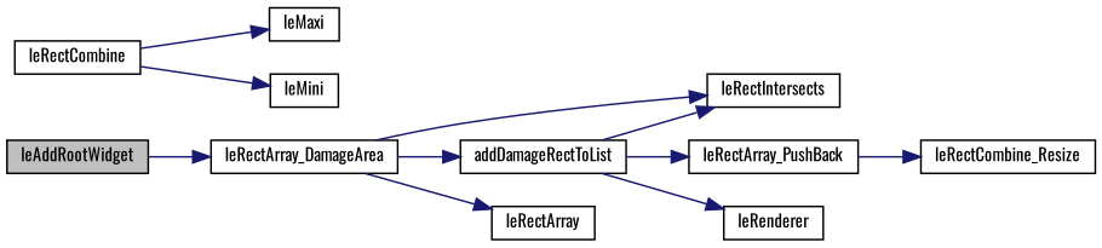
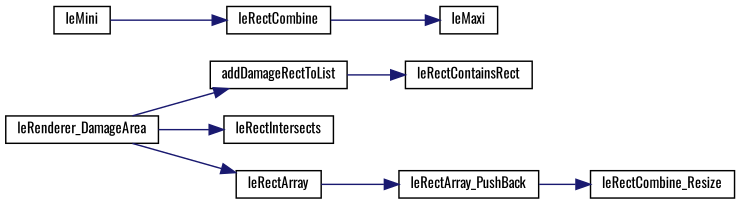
  digraph {
    fontname=Oswald
    rankdir=LR
    node [color=black fillcolor=white fontname=Oswald fontsize=10 shape=record style=filled]
    edge [color=midnightblue fontname=Oswald fontsize=10 labelfontname=Helvetica labelfontsize=10 style=solid]
-   n1 [fillcolor=grey75 fontcolor=black height=0.2 label=leAddRootWidget width=0.4]
-   n2 [height=0.2 label=leRectArray_DamageArea width=0.4]
+   n2 [height=0.2 label=leRenderer_DamageArea width=0.4]
    n3 [height=0.2 label=addDamageRectToList width=0.4]
    n4 [height=0.2 label=leRectIntersects width=0.4]
    n5 [height=0.2 label=leRectArray width=0.4]
    n6 [height=0.2 label=leRectArray_PushBack width=0.4]
-   n7 [height=0.2 label=leRenderer width=0.4]
+   n7 [height=0.2 label=leRectContainsRect width=0.4]
    n8 [height=0.2 label=leRectCombine_Resize width=0.4]
    n9 [height=0.2 label=leRectCombine width=0.4]
    n10 [height=0.2 label=leMaxi width=0.4]
    n11 [height=0.2 label=leMini width=0.4]
-   n1 -> n2
    n2 -> n3
    n2 -> n4
    n2 -> n5
-   n3 -> n4
-   n3 -> n6
+   n5 -> n6
    n3 -> n7
    n6 -> n8
    n9 -> n10
-   n9 -> n11
+   n11 -> n9
  }
